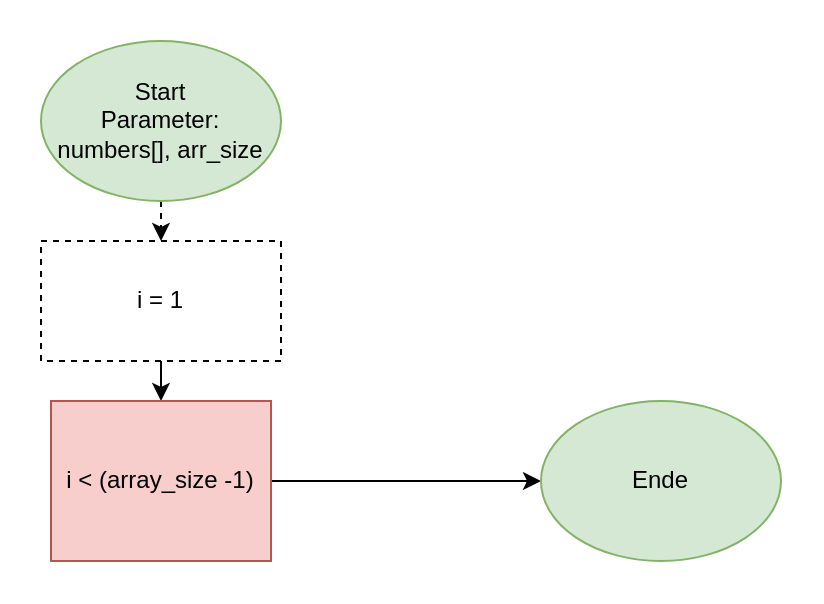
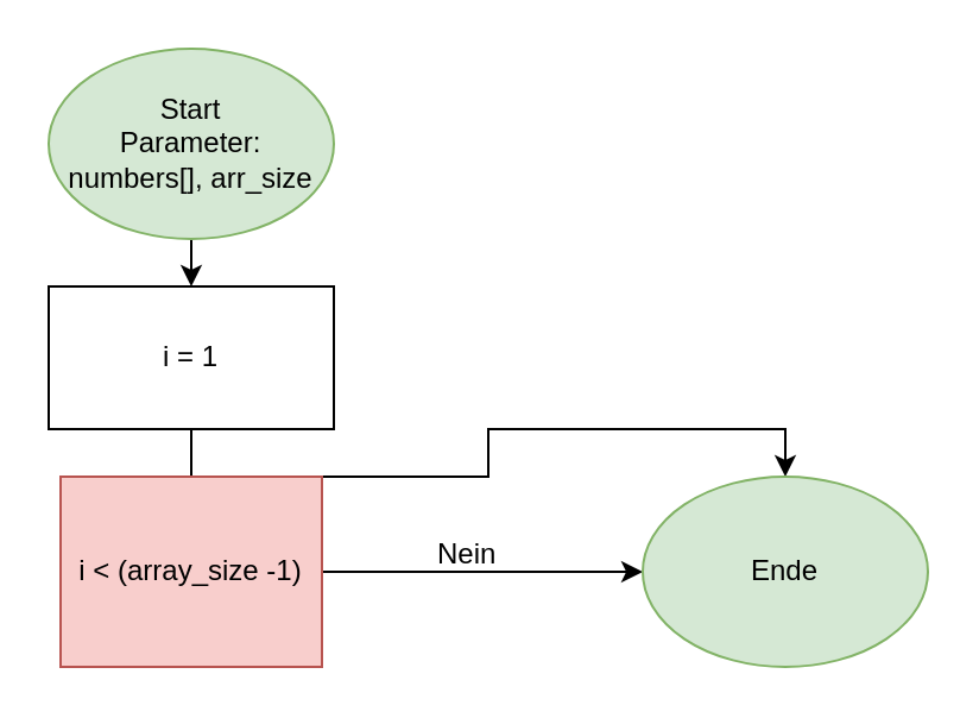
  <mxCell id="0" />
  <mxCell id="1" parent="0" />
- <mxCell id="2" style="edgeStyle=orthogonalEdgeStyle;rounded=0;orthogonalLoop=1;jettySize=auto;html=1;exitX=0.5;exitY=1;exitDx=0;exitDy=0;entryX=0.5;entryY=0;entryDx=0;entryDy=0;dashed=1;" edge="1" parent="1" source="3" target="5"><mxGeometry relative="1" as="geometry" /></mxCell>
+ <mxCell id="2" style="edgeStyle=orthogonalEdgeStyle;rounded=0;orthogonalLoop=1;jettySize=auto;html=1;exitX=0.5;exitY=1;exitDx=0;exitDy=0;entryX=0.5;entryY=0;entryDx=0;entryDy=0;" edge="1" parent="1" source="3" target="5"><mxGeometry relative="1" as="geometry" /></mxCell>
  <mxCell id="3" value="&lt;font style=&quot;font-size: 12px&quot;&gt;Start&lt;br&gt;Parameter:&lt;br&gt;numbers[], arr_size&lt;br&gt;&lt;/font&gt;" style="ellipse;whiteSpace=wrap;html=1;fillColor=#d5e8d4;strokeColor=#82b366;" vertex="1" parent="1"><mxGeometry x="20" y="20" width="120" height="80" as="geometry" /></mxCell>
- <mxCell id="4" style="edgeStyle=orthogonalEdgeStyle;rounded=0;orthogonalLoop=1;jettySize=auto;html=1;exitX=0.5;exitY=1;exitDx=0;exitDy=0;entryX=0.5;entryY=0;entryDx=0;entryDy=0;" edge="1" parent="1" source="5" target="7"><mxGeometry relative="1" as="geometry" /></mxCell>
- <mxCell id="5" value="i = 1" style="rounded=0;whiteSpace=wrap;html=1;dashed=1;" vertex="1" parent="1"><mxGeometry x="20" y="120" width="120" height="60" as="geometry" /></mxCell>
+ <mxCell id="4" style="edgeStyle=orthogonalEdgeStyle;rounded=0;orthogonalLoop=1;jettySize=auto;html=1;exitX=0.5;exitY=1;exitDx=0;exitDy=0;" edge="1" parent="1" source="5" target="8"><mxGeometry relative="1" as="geometry" /></mxCell>
+ <mxCell id="5" value="i = 1" style="rounded=0;whiteSpace=wrap;html=1;" vertex="1" parent="1"><mxGeometry x="20" y="120" width="120" height="60" as="geometry" /></mxCell>
  <mxCell id="6" style="edgeStyle=orthogonalEdgeStyle;rounded=0;orthogonalLoop=1;jettySize=auto;html=1;exitX=1;exitY=0.5;exitDx=0;exitDy=0;entryX=0;entryY=0.5;entryDx=0;entryDy=0;" edge="1" parent="1" source="7" target="8"><mxGeometry relative="1" as="geometry" /></mxCell>
  <mxCell id="7" value="i &amp;lt; (array_size -1)" style="whiteSpace=wrap;html=1;fillColor=#f8cecc;strokeColor=#b85450;rounded=0;" vertex="1" parent="1"><mxGeometry x="25" y="200" width="110" height="80" as="geometry" /></mxCell>
  <mxCell id="8" value="&lt;font style=&quot;font-size: 12px&quot;&gt;Ende&lt;br&gt;&lt;/font&gt;" style="ellipse;whiteSpace=wrap;html=1;fillColor=#d5e8d4;strokeColor=#82b366;" vertex="1" parent="1"><mxGeometry x="270" y="200" width="120" height="80" as="geometry" /></mxCell>
+ <mxCell id="9" value="Nein" style="text;html=1;resizable=0;points=[];autosize=1;align=left;verticalAlign=top;spacingTop=-4;" vertex="1" parent="1"><mxGeometry x="182" y="223" width="40" height="20" as="geometry" /></mxCell>
